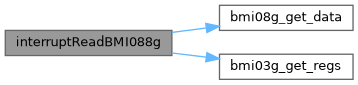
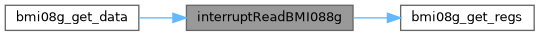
  digraph {
    fontname="DejaVu Sans"
    rankdir=LR
    node [color=grey40 fillcolor=white fontname="DejaVu Sans" fontsize=10 shape=box style=filled]
    edge [color=steelblue1 fontname="DejaVu Sans" fontsize=10 labelfontname=Helvetica labelfontsize=10 style=solid]
    n1 [color=gray40 fillcolor=grey60 fontcolor=black height=0.2 label=interruptReadBMI088g width=0.4]
    n2 [height=0.2 label=bmi08g_get_data width=0.4]
-   n3 [height=0.2 label=bmi03g_get_regs width=0.4]
-   n1 -> n2
+   n3 [height=0.2 label=bmi08g_get_regs width=0.4]
+   n2 -> n1
    n1 -> n3
  }
